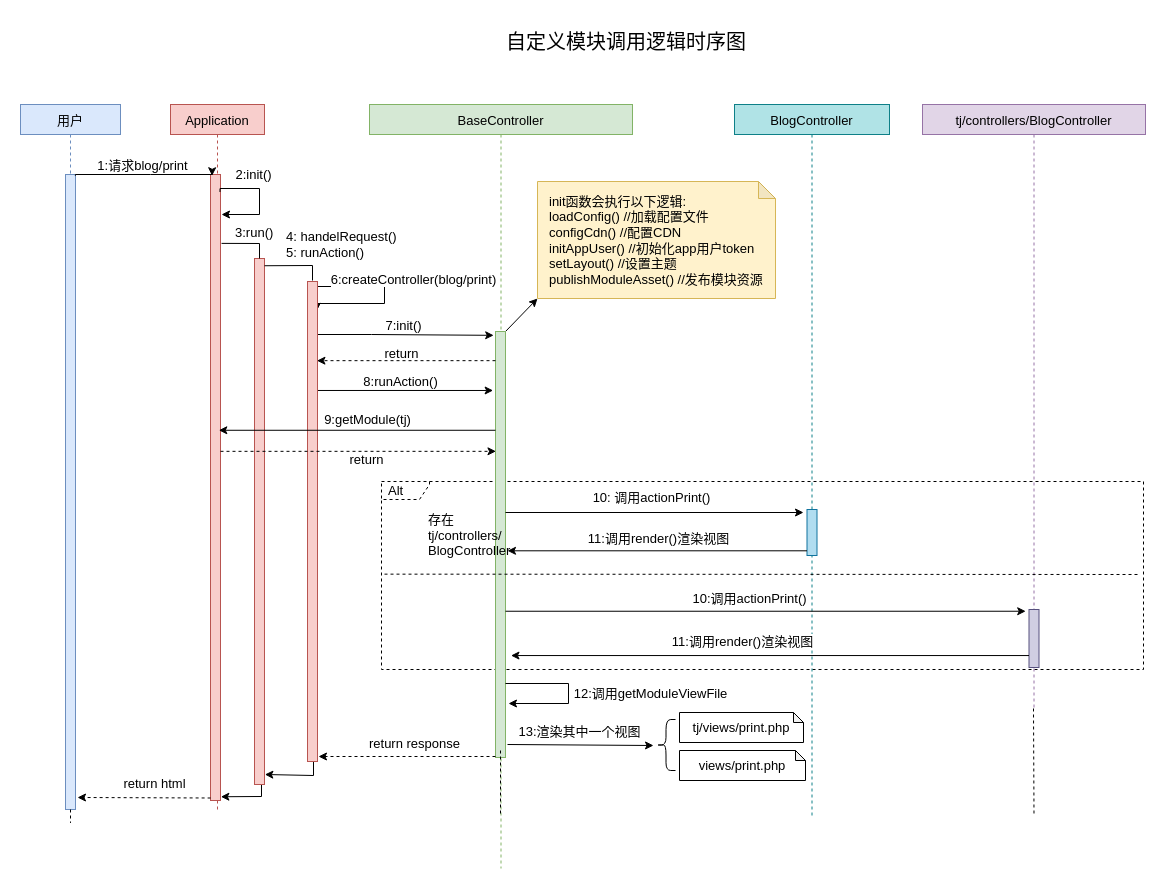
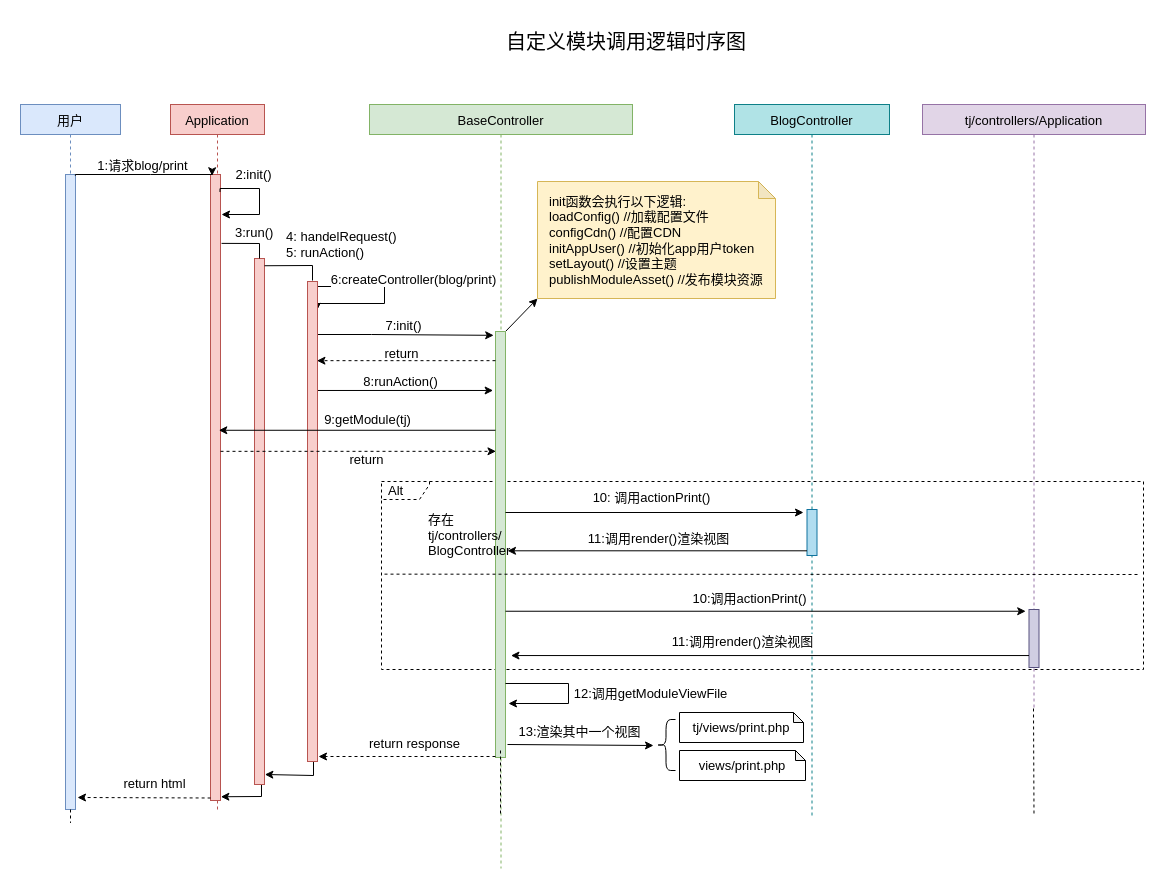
  <mxCell id="0" />
  <mxCell id="1" parent="0" />
  <mxCell id="2" value="用户" style="shape=umlLifeline;perimeter=lifelinePerimeter;container=1;collapsible=0;recursiveResize=0;rounded=0;shadow=0;strokeWidth=1;size=30;fillColor=#dae8fc;strokeColor=#6c8ebf;fontSize=13;" parent="1" vertex="1"><mxGeometry x="20" y="104" width="100" height="705" as="geometry" /></mxCell>
  <mxCell id="3" value="" style="points=[];perimeter=orthogonalPerimeter;rounded=0;shadow=0;strokeWidth=1;fillColor=#dae8fc;strokeColor=#6c8ebf;fontSize=13;" parent="2" vertex="1"><mxGeometry x="45" y="70" width="10" height="635" as="geometry" /></mxCell>
  <mxCell id="4" value="Application" style="shape=umlLifeline;perimeter=lifelinePerimeter;container=1;collapsible=0;recursiveResize=0;rounded=0;shadow=0;strokeWidth=1;size=30;fillColor=#f8cecc;strokeColor=#b85450;fontSize=13;" parent="1" vertex="1"><mxGeometry x="170" y="104" width="94" height="705" as="geometry" /></mxCell>
  <mxCell id="5" value="" style="points=[];perimeter=orthogonalPerimeter;rounded=0;shadow=0;strokeWidth=1;fillColor=#f8cecc;strokeColor=#b85450;fontSize=13;" parent="4" vertex="1"><mxGeometry x="40" y="70" width="10" height="626" as="geometry" /></mxCell>
  <mxCell id="6" value="2:init()" style="endArrow=classic;html=1;rounded=0;exitX=0.949;exitY=0.028;exitDx=0;exitDy=0;exitPerimeter=0;edgeStyle=orthogonalEdgeStyle;fontSize=13;" edge="1" parent="4" source="5"><mxGeometry x="-0.314" y="14" width="50" height="50" relative="1" as="geometry"><mxPoint x="77" y="134" as="sourcePoint" /><mxPoint x="51" y="110" as="targetPoint" /><Array as="points"><mxPoint x="89" y="84" /><mxPoint x="89" y="110" /></Array><mxPoint as="offset" /></mxGeometry></mxCell>
  <mxCell id="7" style="edgeStyle=none;rounded=0;orthogonalLoop=1;jettySize=auto;html=1;entryX=1.036;entryY=0.994;entryDx=0;entryDy=0;entryPerimeter=0;fontSize=13;endArrow=classic;endFill=1;" edge="1" parent="4" source="8" target="5"><mxGeometry relative="1" as="geometry"><Array as="points"><mxPoint x="91" y="692" /></Array></mxGeometry></mxCell>
  <mxCell id="8" value="" style="points=[];perimeter=orthogonalPerimeter;rounded=0;shadow=0;strokeWidth=1;fillColor=#f8cecc;strokeColor=#b85450;fontSize=13;" parent="4" vertex="1"><mxGeometry x="84" y="154" width="10" height="526" as="geometry" /></mxCell>
  <mxCell id="9" value="" style="endArrow=none;html=1;rounded=0;labelBackgroundColor=#B9E0A5;fontSize=13;fontColor=default;endFill=0;exitX=0.543;exitY=0.197;exitDx=0;exitDy=0;exitPerimeter=0;" parent="4" source="4" edge="1"><mxGeometry width="50" height="50" relative="1" as="geometry"><mxPoint x="55" y="139" as="sourcePoint" /><mxPoint x="89" y="154" as="targetPoint" /><Array as="points"><mxPoint x="89" y="139" /></Array></mxGeometry></mxCell>
  <mxCell id="10" value="3:run()" style="edgeLabel;html=1;align=left;verticalAlign=middle;resizable=0;points=[];fontSize=13;fontColor=default;" parent="9" vertex="1" connectable="0"><mxGeometry x="0.223" relative="1" as="geometry"><mxPoint x="-20" y="-11" as="offset" /></mxGeometry></mxCell>
  <mxCell id="11" value="BaseController" style="shape=umlLifeline;perimeter=lifelinePerimeter;container=1;collapsible=0;recursiveResize=0;rounded=0;shadow=0;strokeWidth=1;size=30;fillColor=#d5e8d4;strokeColor=#82b366;fontSize=13;" parent="1" vertex="1"><mxGeometry x="369" y="104" width="263" height="764" as="geometry" /></mxCell>
  <mxCell id="12" value="Alt" style="shape=umlFrame;whiteSpace=wrap;html=1;width=48;height=18;boundedLbl=1;verticalAlign=middle;align=left;spacingLeft=5;labelBackgroundColor=none;fontSize=13;dashed=1;fillColor=none;" vertex="1" parent="11"><mxGeometry x="12" y="377" width="762" height="188" as="geometry" /></mxCell>
  <mxCell id="13" style="rounded=0;orthogonalLoop=1;jettySize=auto;html=1;entryX=0;entryY=1;entryDx=0;entryDy=0;entryPerimeter=0;fontSize=13;" edge="1" parent="11" source="14" target="15"><mxGeometry relative="1" as="geometry" /></mxCell>
  <mxCell id="14" value="" style="points=[];perimeter=orthogonalPerimeter;rounded=0;shadow=0;strokeWidth=1;fillColor=#d5e8d4;strokeColor=#82b366;fontSize=13;" parent="11" vertex="1"><mxGeometry x="126" y="227" width="10" height="426" as="geometry" /></mxCell>
  <mxCell id="15" value="&lt;span&gt;init函数会执行以下逻辑:&lt;br&gt;loadConfig() //加载配置文件&lt;/span&gt;&lt;br&gt;&lt;span&gt;configCdn() //配置CDN&lt;/span&gt;&lt;br&gt;&lt;span&gt;initAppUser() //初始化app用户token&lt;/span&gt;&lt;br&gt;&lt;span&gt;setLayout() //设置主题&lt;/span&gt;&lt;br&gt;&lt;span&gt;publishModuleAsset() //发布模块资源&lt;/span&gt;" style="shape=note;whiteSpace=wrap;html=1;backgroundOutline=1;darkOpacity=0.05;fontSize=13;fillColor=#fff2cc;strokeColor=#d6b656;size=17;align=left;spacingLeft=10;" vertex="1" parent="11"><mxGeometry x="168" y="77" width="238" height="117" as="geometry" /></mxCell>
  <mxCell id="16" value="存在tj/controllers/&lt;br&gt;BlogController" style="text;html=1;strokeColor=none;fillColor=none;align=left;verticalAlign=middle;whiteSpace=wrap;rounded=0;labelBackgroundColor=none;fontSize=13;" vertex="1" parent="11"><mxGeometry x="57" y="416" width="60" height="30" as="geometry" /></mxCell>
  <mxCell id="17" style="edgeStyle=none;rounded=0;orthogonalLoop=1;jettySize=auto;html=1;fontSize=13;endArrow=classic;endFill=1;" edge="1" parent="11"><mxGeometry relative="1" as="geometry"><mxPoint x="139" y="599" as="targetPoint" /><mxPoint x="136" y="579" as="sourcePoint" /><Array as="points"><mxPoint x="199" y="579" /><mxPoint x="199" y="599" /></Array></mxGeometry></mxCell>
  <mxCell id="18" value="12:调用getModuleViewFile" style="edgeLabel;html=1;align=center;verticalAlign=middle;resizable=0;points=[];fontSize=13;" vertex="1" connectable="0" parent="17"><mxGeometry x="0.005" y="3" relative="1" as="geometry"><mxPoint x="78" as="offset" /></mxGeometry></mxCell>
  <mxCell id="19" style="edgeStyle=none;rounded=0;orthogonalLoop=1;jettySize=auto;html=1;dashed=1;fontSize=13;endArrow=none;endFill=0;" edge="1" parent="11"><mxGeometry relative="1" as="geometry"><mxPoint x="441" y="675" as="targetPoint" /><mxPoint x="440.591" y="675" as="sourcePoint" /></mxGeometry></mxCell>
  <mxCell id="20" value="tj/views/print.php" style="shape=note;whiteSpace=wrap;html=1;backgroundOutline=1;darkOpacity=0.05;labelBackgroundColor=none;fontSize=13;strokeWidth=1;fillColor=none;size=10;" vertex="1" parent="11"><mxGeometry x="310" y="608" width="124" height="30" as="geometry" /></mxCell>
  <mxCell id="21" value="views/print.php" style="shape=note;whiteSpace=wrap;html=1;backgroundOutline=1;darkOpacity=0.05;labelBackgroundColor=none;fontSize=13;strokeWidth=1;fillColor=none;size=10;" vertex="1" parent="11"><mxGeometry x="310" y="646" width="126" height="30" as="geometry" /></mxCell>
  <mxCell id="22" value="" style="shape=curlyBracket;whiteSpace=wrap;html=1;rounded=1;labelBackgroundColor=none;fontSize=13;strokeWidth=1;fillColor=none;" vertex="1" parent="11"><mxGeometry x="287" y="615" width="19" height="51" as="geometry" /></mxCell>
  <mxCell id="23" style="edgeStyle=none;rounded=0;orthogonalLoop=1;jettySize=auto;html=1;dashed=1;fontSize=13;endArrow=none;endFill=0;" edge="1" parent="1" source="24"><mxGeometry relative="1" as="geometry"><mxPoint x="1033.5" y="814" as="targetPoint" /></mxGeometry></mxCell>
- <mxCell id="24" value="tj/controllers/BlogController" style="shape=umlLifeline;perimeter=lifelinePerimeter;container=1;collapsible=0;recursiveResize=0;rounded=0;shadow=0;strokeWidth=1;size=30;fillColor=#e1d5e7;strokeColor=#9673a6;fontSize=13;" parent="1" vertex="1"><mxGeometry x="922" y="104" width="223" height="604" as="geometry" /></mxCell>
+ <mxCell id="24" value="tj/controllers/Application" style="shape=umlLifeline;perimeter=lifelinePerimeter;container=1;collapsible=0;recursiveResize=0;rounded=0;shadow=0;strokeWidth=1;size=30;fillColor=#e1d5e7;strokeColor=#9673a6;fontSize=13;" parent="1" vertex="1"><mxGeometry x="922" y="104" width="223" height="604" as="geometry" /></mxCell>
  <mxCell id="25" value="" style="points=[];perimeter=orthogonalPerimeter;rounded=0;shadow=0;strokeWidth=1;fillColor=#d0cee2;strokeColor=#56517e;fontSize=13;" vertex="1" parent="24"><mxGeometry x="106.5" y="505" width="10" height="58" as="geometry" /></mxCell>
  <mxCell id="26" style="edgeStyle=orthogonalEdgeStyle;rounded=0;orthogonalLoop=1;jettySize=auto;html=1;exitX=0.986;exitY=0.002;exitDx=0;exitDy=0;exitPerimeter=0;entryX=0.159;entryY=0.002;entryDx=0;entryDy=0;entryPerimeter=0;fontSize=13;" parent="1" source="3" target="5" edge="1"><mxGeometry relative="1" as="geometry"><Array as="points"><mxPoint x="150" y="174" /><mxPoint x="150" y="174" /></Array></mxGeometry></mxCell>
  <mxCell id="27" value="1:请求blog/print" style="edgeLabel;html=1;align=center;verticalAlign=middle;resizable=0;points=[];fontSize=13;" parent="26" vertex="1" connectable="0"><mxGeometry x="-0.079" y="1" relative="1" as="geometry"><mxPoint x="4" y="-9" as="offset" /></mxGeometry></mxCell>
  <mxCell id="28" value="BlogController" style="shape=umlLifeline;perimeter=lifelinePerimeter;container=1;collapsible=0;recursiveResize=0;rounded=0;shadow=0;strokeWidth=1;size=30;fillColor=#b0e3e6;strokeColor=#0e8088;fontSize=13;" parent="1" vertex="1"><mxGeometry x="734" y="104" width="155" height="711" as="geometry" /></mxCell>
  <mxCell id="29" value="" style="points=[];perimeter=orthogonalPerimeter;rounded=0;shadow=0;strokeWidth=1;fillColor=#b1ddf0;strokeColor=#10739e;fontSize=13;" vertex="1" parent="28"><mxGeometry x="72.5" y="405" width="10" height="46" as="geometry" /></mxCell>
  <mxCell id="30" value="" style="endArrow=classic;html=1;rounded=0;labelBackgroundColor=#B9E0A5;fontSize=13;fontColor=default;dashed=1;exitX=0.012;exitY=0.996;exitDx=0;exitDy=0;exitPerimeter=0;" parent="1" source="5" edge="1"><mxGeometry width="50" height="50" relative="1" as="geometry"><mxPoint x="210" y="594" as="sourcePoint" /><mxPoint x="77" y="797" as="targetPoint" /><Array as="points" /></mxGeometry></mxCell>
  <mxCell id="31" value="return html" style="edgeLabel;html=1;align=center;verticalAlign=middle;resizable=0;points=[];fontSize=13;fontColor=default;" parent="30" vertex="1" connectable="0"><mxGeometry x="0.268" relative="1" as="geometry"><mxPoint x="27" y="-15" as="offset" /></mxGeometry></mxCell>
  <mxCell id="32" value="自定义模块调用逻辑时序图" style="text;html=1;strokeColor=none;fillColor=none;align=center;verticalAlign=middle;whiteSpace=wrap;rounded=0;fontSize=20;" parent="1" vertex="1"><mxGeometry x="500" y="20" width="252" height="41" as="geometry" /></mxCell>
  <mxCell id="33" style="edgeStyle=orthogonalEdgeStyle;rounded=0;orthogonalLoop=1;jettySize=auto;html=1;entryX=1.035;entryY=0.981;entryDx=0;entryDy=0;entryPerimeter=0;exitX=0.6;exitY=1;exitDx=0;exitDy=0;exitPerimeter=0;fontSize=13;" edge="1" parent="1" source="39" target="8"><mxGeometry relative="1" as="geometry"><mxPoint x="305" y="587" as="sourcePoint" /><Array as="points"><mxPoint x="313" y="775" /><mxPoint x="264" y="775" /></Array></mxGeometry></mxCell>
  <mxCell id="34" style="edgeStyle=orthogonalEdgeStyle;rounded=0;orthogonalLoop=1;jettySize=auto;html=1;entryX=0.918;entryY=0.062;entryDx=0;entryDy=0;entryPerimeter=0;fontSize=13;" edge="1" parent="1" source="39" target="39"><mxGeometry relative="1" as="geometry"><mxPoint x="384" y="507" as="targetPoint" /><Array as="points"><mxPoint x="384" y="286" /><mxPoint x="384" y="303" /></Array></mxGeometry></mxCell>
  <mxCell id="35" value="6:createController(blog/print)" style="edgeLabel;html=1;align=center;verticalAlign=middle;resizable=0;points=[];fontSize=13;" vertex="1" connectable="0" parent="34"><mxGeometry x="-0.123" y="-2" relative="1" as="geometry"><mxPoint x="30" y="-11" as="offset" /></mxGeometry></mxCell>
  <mxCell id="36" value="7:init()" style="edgeStyle=orthogonalEdgeStyle;rounded=0;orthogonalLoop=1;jettySize=auto;html=1;entryX=-0.183;entryY=0.009;entryDx=0;entryDy=0;entryPerimeter=0;fontSize=13;" edge="1" parent="1" source="39" target="14"><mxGeometry x="-0.022" y="9" relative="1" as="geometry"><Array as="points"><mxPoint x="371" y="334" /><mxPoint x="371" y="334" /></Array><mxPoint as="offset" /></mxGeometry></mxCell>
  <mxCell id="37" style="edgeStyle=none;rounded=0;orthogonalLoop=1;jettySize=auto;html=1;entryX=-0.238;entryY=0.174;entryDx=0;entryDy=0;entryPerimeter=0;fontSize=13;" edge="1" parent="1"><mxGeometry relative="1" as="geometry"><mxPoint x="317" y="389.982" as="sourcePoint" /><mxPoint x="492.62" y="389.982" as="targetPoint" /></mxGeometry></mxCell>
  <mxCell id="38" value="8:runAction()" style="edgeLabel;html=1;align=center;verticalAlign=middle;resizable=0;points=[];fontSize=13;" vertex="1" connectable="0" parent="37"><mxGeometry x="-0.117" y="-1" relative="1" as="geometry"><mxPoint x="4" y="-10" as="offset" /></mxGeometry></mxCell>
  <mxCell id="39" value="" style="points=[];perimeter=orthogonalPerimeter;rounded=0;shadow=0;strokeWidth=1;fillColor=#f8cecc;strokeColor=#b85450;fontSize=13;" vertex="1" parent="1"><mxGeometry x="307" y="281" width="10" height="480" as="geometry" /></mxCell>
  <mxCell id="40" value="" style="endArrow=none;html=1;rounded=0;labelBackgroundColor=#B9E0A5;fontSize=13;fontColor=default;endFill=0;exitX=0.543;exitY=0.236;exitDx=0;exitDy=0;exitPerimeter=0;" edge="1" parent="1"><mxGeometry width="50" height="50" relative="1" as="geometry"><mxPoint x="264.002" y="265.24" as="sourcePoint" /><mxPoint x="312" y="280" as="targetPoint" /><Array as="points"><mxPoint x="312" y="265" /></Array></mxGeometry></mxCell>
  <mxCell id="41" value="4: handelRequest()&lt;br style=&quot;font-size: 13px&quot;&gt;5: runAction()" style="edgeLabel;html=1;align=left;verticalAlign=middle;resizable=0;points=[];fontSize=13;fontColor=default;" vertex="1" connectable="0" parent="40"><mxGeometry x="0.223" relative="1" as="geometry"><mxPoint x="-19" y="-22" as="offset" /></mxGeometry></mxCell>
  <mxCell id="42" style="edgeStyle=none;rounded=0;orthogonalLoop=1;jettySize=auto;html=1;entryX=0.943;entryY=0.218;entryDx=0;entryDy=0;entryPerimeter=0;fontSize=13;dashed=1;" edge="1" parent="1"><mxGeometry relative="1" as="geometry"><mxPoint x="495" y="360.172" as="sourcePoint" /><mxPoint x="316.43" y="360.172" as="targetPoint" /></mxGeometry></mxCell>
  <mxCell id="43" value="return" style="edgeLabel;html=1;align=center;verticalAlign=middle;resizable=0;points=[];fontSize=13;labelBackgroundColor=none;" vertex="1" connectable="0" parent="42"><mxGeometry x="-0.216" y="-2" relative="1" as="geometry"><mxPoint x="-25" y="-6" as="offset" /></mxGeometry></mxCell>
  <mxCell id="44" value="9:getModule(tj)" style="edgeStyle=none;rounded=0;orthogonalLoop=1;jettySize=auto;html=1;entryX=0.514;entryY=0.542;entryDx=0;entryDy=0;entryPerimeter=0;fontSize=13;" edge="1" parent="1"><mxGeometry x="-0.075" y="-11" relative="1" as="geometry"><mxPoint x="495" y="429.78" as="sourcePoint" /><mxPoint x="218.316" y="429.78" as="targetPoint" /><mxPoint as="offset" /></mxGeometry></mxCell>
  <mxCell id="45" style="edgeStyle=none;rounded=0;orthogonalLoop=1;jettySize=auto;html=1;entryX=0.048;entryY=0.351;entryDx=0;entryDy=0;entryPerimeter=0;fontSize=13;dashed=1;" edge="1" parent="1"><mxGeometry relative="1" as="geometry"><mxPoint x="220" y="450.843" as="sourcePoint" /><mxPoint x="495.48" y="450.843" as="targetPoint" /></mxGeometry></mxCell>
  <mxCell id="46" value="return" style="edgeLabel;html=1;align=center;verticalAlign=middle;resizable=0;points=[];fontSize=13;" vertex="1" connectable="0" parent="45"><mxGeometry x="0.08" y="2" relative="1" as="geometry"><mxPoint x="-4" y="10" as="offset" /></mxGeometry></mxCell>
  <mxCell id="47" style="edgeStyle=none;rounded=0;orthogonalLoop=1;jettySize=auto;html=1;fontSize=13;" edge="1" parent="1"><mxGeometry relative="1" as="geometry"><mxPoint x="803" y="512" as="targetPoint" /><mxPoint x="505" y="512" as="sourcePoint" /></mxGeometry></mxCell>
  <mxCell id="48" value="10: 调用actionPrint()" style="edgeLabel;html=1;align=center;verticalAlign=middle;resizable=0;points=[];fontSize=13;" vertex="1" connectable="0" parent="47"><mxGeometry x="-0.134" y="-1" relative="1" as="geometry"><mxPoint x="16" y="-17" as="offset" /></mxGeometry></mxCell>
  <mxCell id="49" value="11:调用render()渲染视图" style="edgeStyle=none;rounded=0;orthogonalLoop=1;jettySize=auto;html=1;entryX=1.2;entryY=0.637;entryDx=0;entryDy=0;entryPerimeter=0;fontSize=13;" edge="1" parent="1"><mxGeometry x="-0.002" y="-12" relative="1" as="geometry"><mxPoint x="806.5" y="550.299" as="sourcePoint" /><mxPoint x="507" y="550.299" as="targetPoint" /><mxPoint as="offset" /></mxGeometry></mxCell>
  <mxCell id="50" style="edgeStyle=none;rounded=0;orthogonalLoop=1;jettySize=auto;html=1;entryX=-0.329;entryY=0.03;entryDx=0;entryDy=0;entryPerimeter=0;fontSize=13;" edge="1" parent="1" target="25"><mxGeometry relative="1" as="geometry"><mxPoint x="505" y="610.74" as="sourcePoint" /></mxGeometry></mxCell>
  <mxCell id="51" value="10:调用actionPrint()" style="edgeLabel;html=1;align=center;verticalAlign=middle;resizable=0;points=[];fontSize=13;" vertex="1" connectable="0" parent="50"><mxGeometry x="-0.06" relative="1" as="geometry"><mxPoint x="-1" y="-13" as="offset" /></mxGeometry></mxCell>
  <mxCell id="52" style="edgeStyle=none;rounded=0;orthogonalLoop=1;jettySize=auto;html=1;fontSize=13;entryX=1.547;entryY=0.871;entryDx=0;entryDy=0;entryPerimeter=0;" edge="1" parent="1"><mxGeometry relative="1" as="geometry"><mxPoint x="1028.5" y="655.046" as="sourcePoint" /><mxPoint x="510.47" y="655.046" as="targetPoint" /></mxGeometry></mxCell>
  <mxCell id="53" value="11:调用render()渲染视图" style="edgeLabel;html=1;align=center;verticalAlign=middle;resizable=0;points=[];fontSize=13;" vertex="1" connectable="0" parent="52"><mxGeometry x="0.134" relative="1" as="geometry"><mxPoint x="7" y="-15" as="offset" /></mxGeometry></mxCell>
  <mxCell id="54" style="edgeStyle=none;rounded=0;orthogonalLoop=1;jettySize=auto;html=1;dashed=1;fontSize=13;endArrow=none;endFill=0;exitX=0;exitY=0.513;exitDx=0;exitDy=0;exitPerimeter=0;" edge="1" parent="1"><mxGeometry relative="1" as="geometry"><mxPoint x="1139" y="574" as="targetPoint" /><mxPoint x="384" y="573.647" as="sourcePoint" /></mxGeometry></mxCell>
  <mxCell id="55" style="edgeStyle=none;rounded=0;orthogonalLoop=1;jettySize=auto;html=1;dashed=1;fontSize=13;endArrow=none;endFill=0;" edge="1" parent="1"><mxGeometry relative="1" as="geometry"><mxPoint x="500" y="813.316" as="targetPoint" /><mxPoint x="500" y="750" as="sourcePoint" /></mxGeometry></mxCell>
  <mxCell id="56" style="edgeStyle=none;rounded=0;orthogonalLoop=1;jettySize=auto;html=1;dashed=1;fontSize=13;endArrow=none;endFill=0;" edge="1" parent="1" source="3"><mxGeometry relative="1" as="geometry"><mxPoint x="70" y="822.421" as="targetPoint" /></mxGeometry></mxCell>
  <mxCell id="57" style="edgeStyle=none;rounded=0;orthogonalLoop=1;jettySize=auto;html=1;fontSize=13;endArrow=classic;endFill=1;dashed=1;" edge="1" parent="1" source="14"><mxGeometry relative="1" as="geometry"><mxPoint x="318" y="756" as="targetPoint" /></mxGeometry></mxCell>
  <mxCell id="58" value="return response" style="edgeLabel;html=1;align=center;verticalAlign=middle;resizable=0;points=[];fontSize=13;" vertex="1" connectable="0" parent="57"><mxGeometry x="-0.063" y="2" relative="1" as="geometry"><mxPoint x="1" y="-16" as="offset" /></mxGeometry></mxCell>
  <mxCell id="59" value="" style="endArrow=classic;html=1;rounded=0;fontSize=13;" edge="1" parent="1"><mxGeometry width="50" height="50" relative="1" as="geometry"><mxPoint x="507" y="744" as="sourcePoint" /><mxPoint x="653" y="745" as="targetPoint" /></mxGeometry></mxCell>
  <mxCell id="60" value="13:渲染其中一个视图" style="edgeLabel;html=1;align=center;verticalAlign=middle;resizable=0;points=[];fontSize=13;" vertex="1" connectable="0" parent="59"><mxGeometry x="-0.158" y="4" relative="1" as="geometry"><mxPoint x="10" y="-10" as="offset" /></mxGeometry></mxCell>
